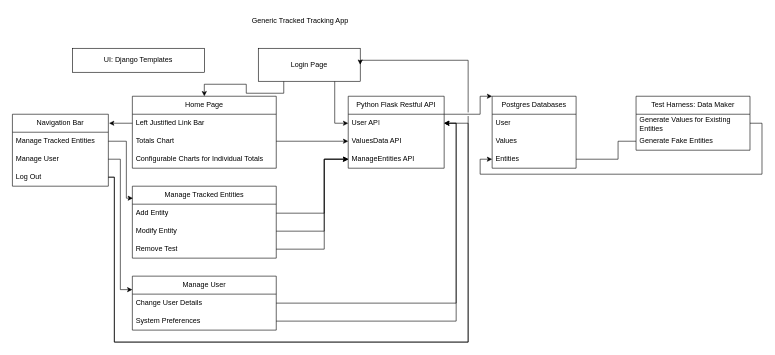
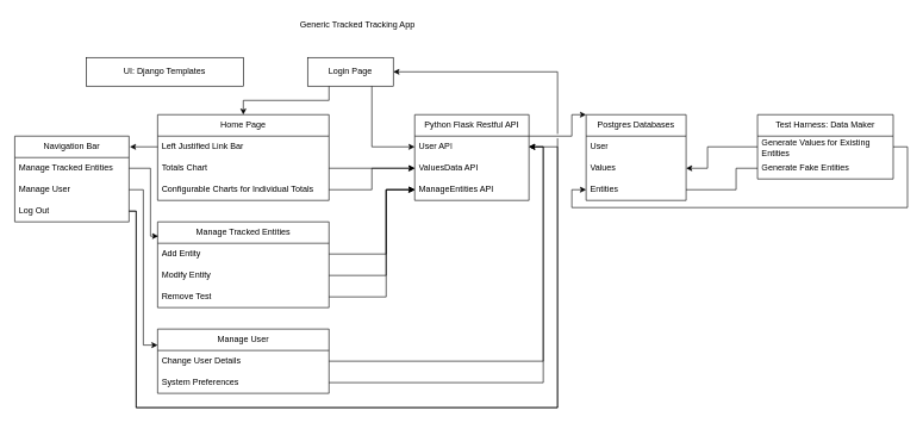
  <mxCell id="0" />
  <mxCell id="1" parent="0" />
  <mxCell id="2" value="Generic Tracked Tracking App" style="text;html=1;align=center;verticalAlign=middle;whiteSpace=wrap;rounded=0;" vertex="1" parent="1"><mxGeometry x="380" y="20" width="240" height="30" as="geometry" /></mxCell>
  <mxCell id="3" value="Home Page" style="swimlane;fontStyle=0;childLayout=stackLayout;horizontal=1;startSize=30;horizontalStack=0;resizeParent=1;resizeParentMax=0;resizeLast=0;collapsible=1;marginBottom=0;whiteSpace=wrap;html=1;" vertex="1" parent="1"><mxGeometry x="220" y="160" width="240" height="120" as="geometry" /></mxCell>
  <mxCell id="4" value="Left Justified Link Bar" style="text;strokeColor=none;fillColor=none;align=left;verticalAlign=middle;spacingLeft=4;spacingRight=4;overflow=hidden;points=[[0,0.5],[1,0.5]];portConstraint=eastwest;rotatable=0;whiteSpace=wrap;html=1;" vertex="1" parent="3"><mxGeometry y="30" width="240" height="30" as="geometry" /></mxCell>
  <mxCell id="5" value="&lt;div&gt;&lt;span style=&quot;background-color: transparent; color: light-dark(rgb(0, 0, 0), rgb(255, 255, 255));&quot;&gt;Totals Chart&lt;/span&gt;&lt;/div&gt;" style="text;strokeColor=none;fillColor=none;align=left;verticalAlign=middle;spacingLeft=4;spacingRight=4;overflow=hidden;points=[[0,0.5],[1,0.5]];portConstraint=eastwest;rotatable=0;whiteSpace=wrap;html=1;" vertex="1" parent="3"><mxGeometry y="60" width="240" height="30" as="geometry" /></mxCell>
  <mxCell id="6" value="Configurable Charts for Individual Totals" style="text;strokeColor=none;fillColor=none;align=left;verticalAlign=middle;spacingLeft=4;spacingRight=4;overflow=hidden;points=[[0,0.5],[1,0.5]];portConstraint=eastwest;rotatable=0;whiteSpace=wrap;html=1;" vertex="1" parent="3"><mxGeometry y="90" width="240" height="30" as="geometry" /></mxCell>
  <mxCell id="7" value="Navigation Bar" style="swimlane;fontStyle=0;childLayout=stackLayout;horizontal=1;startSize=30;horizontalStack=0;resizeParent=1;resizeParentMax=0;resizeLast=0;collapsible=1;marginBottom=0;whiteSpace=wrap;html=1;" vertex="1" parent="1"><mxGeometry y="190" width="160" height="120" as="geometry" x="20" /></mxCell>
  <mxCell id="8" value="Manage Tracked Entities" style="text;strokeColor=none;fillColor=none;align=left;verticalAlign=middle;spacingLeft=4;spacingRight=4;overflow=hidden;points=[[0,0.5],[1,0.5]];portConstraint=eastwest;rotatable=0;whiteSpace=wrap;html=1;" vertex="1" parent="7"><mxGeometry y="30" width="160" height="30" as="geometry" /></mxCell>
  <mxCell id="9" value="Manage User&amp;nbsp;" style="text;strokeColor=none;fillColor=none;align=left;verticalAlign=middle;spacingLeft=4;spacingRight=4;overflow=hidden;points=[[0,0.5],[1,0.5]];portConstraint=eastwest;rotatable=0;whiteSpace=wrap;html=1;" vertex="1" parent="7"><mxGeometry y="60" width="160" height="30" as="geometry" /></mxCell>
  <mxCell id="10" value="Log Out" style="text;strokeColor=none;fillColor=none;align=left;verticalAlign=middle;spacingLeft=4;spacingRight=4;overflow=hidden;points=[[0,0.5],[1,0.5]];portConstraint=eastwest;rotatable=0;whiteSpace=wrap;html=1;" vertex="1" parent="7"><mxGeometry y="90" width="160" height="30" as="geometry" /></mxCell>
  <mxCell id="11" value="" style="endArrow=classic;html=1;rounded=0;exitX=0;exitY=0.5;exitDx=0;exitDy=0;entryX=1.007;entryY=0.125;entryDx=0;entryDy=0;entryPerimeter=0;" edge="1" parent="1" source="4" target="7"><mxGeometry width="50" height="50" relative="1" as="geometry"><mxPoint x="380" y="320" as="sourcePoint" /><mxPoint x="430" y="270" as="targetPoint" /></mxGeometry></mxCell>
  <mxCell id="12" style="edgeStyle=orthogonalEdgeStyle;rounded=0;orthogonalLoop=1;jettySize=auto;html=1;exitX=0.25;exitY=1;exitDx=0;exitDy=0;entryX=0.5;entryY=0;entryDx=0;entryDy=0;" edge="1" parent="1" source="14" target="3"><mxGeometry relative="1" as="geometry" /></mxCell>
  <mxCell id="13" style="edgeStyle=orthogonalEdgeStyle;rounded=0;orthogonalLoop=1;jettySize=auto;html=1;exitX=0.75;exitY=1;exitDx=0;exitDy=0;entryX=0;entryY=0.5;entryDx=0;entryDy=0;" edge="1" parent="1" source="14" target="17"><mxGeometry relative="1" as="geometry" /></mxCell>
- <mxCell id="14" value="Login Page" style="rounded=0;whiteSpace=wrap;html=1;" vertex="1" parent="1"><mxGeometry x="430" y="80" width="170" height="55" as="geometry" /></mxCell>
+ <mxCell id="14" value="Login Page" style="rounded=0;whiteSpace=wrap;html=1;" vertex="1" parent="1"><mxGeometry x="430" y="80" width="120" height="40" as="geometry" /></mxCell>
  <mxCell id="15" style="edgeStyle=orthogonalEdgeStyle;rounded=0;orthogonalLoop=1;jettySize=auto;html=1;exitX=1;exitY=0.25;exitDx=0;exitDy=0;entryX=0;entryY=0;entryDx=0;entryDy=0;jumpStyle=gap;" edge="1" parent="1" source="16" target="39"><mxGeometry relative="1" as="geometry"><Array as="points"><mxPoint x="800" y="190" /><mxPoint x="800" y="160" /></Array></mxGeometry></mxCell>
  <mxCell id="16" value="Python Flask Restful API" style="swimlane;fontStyle=0;childLayout=stackLayout;horizontal=1;startSize=30;horizontalStack=0;resizeParent=1;resizeParentMax=0;resizeLast=0;collapsible=1;marginBottom=0;whiteSpace=wrap;html=1;" vertex="1" parent="1"><mxGeometry x="580" y="160" width="160" height="120" as="geometry"><mxRectangle x="560" y="150" width="170" height="30" as="alternateBounds" /></mxGeometry></mxCell>
  <mxCell id="17" value="User API" style="text;strokeColor=none;fillColor=none;align=left;verticalAlign=middle;spacingLeft=4;spacingRight=4;overflow=hidden;points=[[0,0.5],[1,0.5]];portConstraint=eastwest;rotatable=0;whiteSpace=wrap;html=1;" vertex="1" parent="16"><mxGeometry y="30" width="160" height="30" as="geometry" /></mxCell>
  <mxCell id="18" value="ValuesData API" style="text;strokeColor=none;fillColor=none;align=left;verticalAlign=middle;spacingLeft=4;spacingRight=4;overflow=hidden;points=[[0,0.5],[1,0.5]];portConstraint=eastwest;rotatable=0;whiteSpace=wrap;html=1;" vertex="1" parent="16"><mxGeometry y="60" width="160" height="30" as="geometry" /></mxCell>
  <mxCell id="19" value="ManageEntities API" style="text;strokeColor=none;fillColor=none;align=left;verticalAlign=middle;spacingLeft=4;spacingRight=4;overflow=hidden;points=[[0,0.5],[1,0.5]];portConstraint=eastwest;rotatable=0;whiteSpace=wrap;html=1;" vertex="1" parent="16"><mxGeometry y="90" width="160" height="30" as="geometry" /></mxCell>
  <mxCell id="20" value="UI: Django Templates" style="rounded=0;whiteSpace=wrap;html=1;" vertex="1" parent="1"><mxGeometry x="120" y="80" width="220" height="40" as="geometry" /></mxCell>
  <mxCell id="21" style="edgeStyle=orthogonalEdgeStyle;rounded=0;orthogonalLoop=1;jettySize=auto;html=1;exitX=1;exitY=0.5;exitDx=0;exitDy=0;entryX=0;entryY=0.5;entryDx=0;entryDy=0;" edge="1" parent="1" source="5" target="18"><mxGeometry relative="1" as="geometry" /></mxCell>
+ <mxCell id="22" style="edgeStyle=orthogonalEdgeStyle;rounded=0;orthogonalLoop=1;jettySize=auto;html=1;exitX=1;exitY=0.5;exitDx=0;exitDy=0;entryX=0;entryY=0.5;entryDx=0;entryDy=0;" edge="1" parent="1" source="6" target="18"><mxGeometry relative="1" as="geometry" /></mxCell>
  <mxCell id="23" value="Manage Tracked Entities" style="swimlane;fontStyle=0;childLayout=stackLayout;horizontal=1;startSize=30;horizontalStack=0;resizeParent=1;resizeParentMax=0;resizeLast=0;collapsible=1;marginBottom=0;whiteSpace=wrap;html=1;" vertex="1" parent="1"><mxGeometry x="220" y="310" width="240" height="120" as="geometry"><mxRectangle x="200" y="300" width="170" height="30" as="alternateBounds" /></mxGeometry></mxCell>
  <mxCell id="24" value="Add Entity" style="text;strokeColor=none;fillColor=none;align=left;verticalAlign=middle;spacingLeft=4;spacingRight=4;overflow=hidden;points=[[0,0.5],[1,0.5]];portConstraint=eastwest;rotatable=0;whiteSpace=wrap;html=1;" vertex="1" parent="23"><mxGeometry y="30" width="240" height="30" as="geometry" /></mxCell>
  <mxCell id="25" value="Modify Entity" style="text;strokeColor=none;fillColor=none;align=left;verticalAlign=middle;spacingLeft=4;spacingRight=4;overflow=hidden;points=[[0,0.5],[1,0.5]];portConstraint=eastwest;rotatable=0;whiteSpace=wrap;html=1;" vertex="1" parent="23"><mxGeometry y="60" width="240" height="30" as="geometry" /></mxCell>
  <mxCell id="26" value="Remove Test" style="text;strokeColor=none;fillColor=none;align=left;verticalAlign=middle;spacingLeft=4;spacingRight=4;overflow=hidden;points=[[0,0.5],[1,0.5]];portConstraint=eastwest;rotatable=0;whiteSpace=wrap;html=1;" vertex="1" parent="23"><mxGeometry y="90" width="240" height="30" as="geometry" /></mxCell>
  <mxCell id="27" style="edgeStyle=orthogonalEdgeStyle;rounded=0;orthogonalLoop=1;jettySize=auto;html=1;exitX=1;exitY=0.5;exitDx=0;exitDy=0;entryX=0;entryY=0.5;entryDx=0;entryDy=0;jumpStyle=gap;" edge="1" parent="1" source="24" target="19"><mxGeometry relative="1" as="geometry"><Array as="points"><mxPoint x="540" y="355" /><mxPoint x="540" y="265" /></Array></mxGeometry></mxCell>
  <mxCell id="28" style="edgeStyle=orthogonalEdgeStyle;rounded=0;orthogonalLoop=1;jettySize=auto;html=1;exitX=1;exitY=0.5;exitDx=0;exitDy=0;entryX=0;entryY=0.5;entryDx=0;entryDy=0;jumpStyle=gap;" edge="1" parent="1" source="25" target="19"><mxGeometry relative="1" as="geometry"><Array as="points"><mxPoint x="540" y="385" /><mxPoint x="540" y="265" /></Array></mxGeometry></mxCell>
  <mxCell id="29" style="edgeStyle=orthogonalEdgeStyle;rounded=0;orthogonalLoop=1;jettySize=auto;html=1;exitX=1;exitY=0.5;exitDx=0;exitDy=0;entryX=0;entryY=0.5;entryDx=0;entryDy=0;jumpStyle=gap;" edge="1" parent="1" source="26" target="19"><mxGeometry relative="1" as="geometry"><Array as="points"><mxPoint x="540" y="415" /><mxPoint x="540" y="265" /></Array></mxGeometry></mxCell>
  <mxCell id="30" style="edgeStyle=orthogonalEdgeStyle;rounded=0;orthogonalLoop=1;jettySize=auto;html=1;exitX=1;exitY=0.5;exitDx=0;exitDy=0;entryX=0.004;entryY=0.167;entryDx=0;entryDy=0;entryPerimeter=0;" edge="1" parent="1" source="8" target="23"><mxGeometry relative="1" as="geometry"><Array as="points"><mxPoint x="210" y="235" /><mxPoint x="210" y="330" /></Array></mxGeometry></mxCell>
  <mxCell id="31" value="Manage User" style="swimlane;fontStyle=0;childLayout=stackLayout;horizontal=1;startSize=30;horizontalStack=0;resizeParent=1;resizeParentMax=0;resizeLast=0;collapsible=1;marginBottom=0;whiteSpace=wrap;html=1;" vertex="1" parent="1"><mxGeometry x="220" y="460" width="240" height="90" as="geometry" /></mxCell>
  <mxCell id="32" value="Change User Details" style="text;strokeColor=none;fillColor=none;align=left;verticalAlign=middle;spacingLeft=4;spacingRight=4;overflow=hidden;points=[[0,0.5],[1,0.5]];portConstraint=eastwest;rotatable=0;whiteSpace=wrap;html=1;" vertex="1" parent="31"><mxGeometry y="30" width="240" height="30" as="geometry" /></mxCell>
  <mxCell id="33" value="System Preferences" style="text;strokeColor=none;fillColor=none;align=left;verticalAlign=middle;spacingLeft=4;spacingRight=4;overflow=hidden;points=[[0,0.5],[1,0.5]];portConstraint=eastwest;rotatable=0;whiteSpace=wrap;html=1;" vertex="1" parent="31"><mxGeometry y="60" width="240" height="30" as="geometry" /></mxCell>
  <mxCell id="34" style="edgeStyle=orthogonalEdgeStyle;rounded=0;orthogonalLoop=1;jettySize=auto;html=1;exitX=1;exitY=0.5;exitDx=0;exitDy=0;entryX=0;entryY=0.25;entryDx=0;entryDy=0;" edge="1" parent="1" source="9" target="31"><mxGeometry relative="1" as="geometry" /></mxCell>
  <mxCell id="35" style="edgeStyle=orthogonalEdgeStyle;rounded=0;orthogonalLoop=1;jettySize=auto;html=1;exitX=1;exitY=0.5;exitDx=0;exitDy=0;entryX=1;entryY=0.5;entryDx=0;entryDy=0;" edge="1" parent="1" source="32" target="17"><mxGeometry relative="1" as="geometry" /></mxCell>
  <mxCell id="36" style="edgeStyle=orthogonalEdgeStyle;rounded=0;orthogonalLoop=1;jettySize=auto;html=1;exitX=1;exitY=0.5;exitDx=0;exitDy=0;entryX=1;entryY=0.5;entryDx=0;entryDy=0;" edge="1" parent="1" source="33" target="17"><mxGeometry relative="1" as="geometry" /></mxCell>
  <mxCell id="37" style="edgeStyle=orthogonalEdgeStyle;rounded=0;orthogonalLoop=1;jettySize=auto;html=1;exitX=1;exitY=0.5;exitDx=0;exitDy=0;entryX=1;entryY=0.5;entryDx=0;entryDy=0;" edge="1" parent="1" source="10" target="17"><mxGeometry relative="1" as="geometry"><Array as="points"><mxPoint x="190" y="295" /><mxPoint x="190" y="570" /><mxPoint x="780" y="570" /><mxPoint x="780" y="205" /></Array></mxGeometry></mxCell>
  <mxCell id="38" style="edgeStyle=orthogonalEdgeStyle;rounded=0;orthogonalLoop=1;jettySize=auto;html=1;exitX=1;exitY=0.5;exitDx=0;exitDy=0;entryX=1;entryY=0.5;entryDx=0;entryDy=0;jumpStyle=gap;" edge="1" parent="1" source="10" target="14"><mxGeometry relative="1" as="geometry"><Array as="points"><mxPoint x="190" y="295" /><mxPoint x="190" y="570" /><mxPoint x="780" y="570" /><mxPoint x="780" y="100" /></Array></mxGeometry></mxCell>
  <mxCell id="39" value="Postgres Databases" style="swimlane;fontStyle=0;childLayout=stackLayout;horizontal=1;startSize=30;horizontalStack=0;resizeParent=1;resizeParentMax=0;resizeLast=0;collapsible=1;marginBottom=0;whiteSpace=wrap;html=1;" vertex="1" parent="1"><mxGeometry x="820" y="160" width="140" height="120" as="geometry" /></mxCell>
  <mxCell id="40" value="User" style="text;strokeColor=none;fillColor=none;align=left;verticalAlign=middle;spacingLeft=4;spacingRight=4;overflow=hidden;points=[[0,0.5],[1,0.5]];portConstraint=eastwest;rotatable=0;whiteSpace=wrap;html=1;" vertex="1" parent="39"><mxGeometry y="30" width="140" height="30" as="geometry" /></mxCell>
  <mxCell id="41" value="Values" style="text;strokeColor=none;fillColor=none;align=left;verticalAlign=middle;spacingLeft=4;spacingRight=4;overflow=hidden;points=[[0,0.5],[1,0.5]];portConstraint=eastwest;rotatable=0;whiteSpace=wrap;html=1;" vertex="1" parent="39"><mxGeometry y="60" width="140" height="30" as="geometry" /></mxCell>
  <mxCell id="42" value="Entities" style="text;strokeColor=none;fillColor=none;align=left;verticalAlign=middle;spacingLeft=4;spacingRight=4;overflow=hidden;points=[[0,0.5],[1,0.5]];portConstraint=eastwest;rotatable=0;whiteSpace=wrap;html=1;" vertex="1" parent="39"><mxGeometry y="90" width="140" height="30" as="geometry" /></mxCell>
  <mxCell id="43" value="Test Harness: Data Maker" style="swimlane;fontStyle=0;childLayout=stackLayout;horizontal=1;startSize=30;horizontalStack=0;resizeParent=1;resizeParentMax=0;resizeLast=0;collapsible=1;marginBottom=0;whiteSpace=wrap;html=1;" vertex="1" parent="1"><mxGeometry x="1060" y="160" width="190" height="90" as="geometry" /></mxCell>
  <mxCell id="44" value="Generate Values for Existing Entities" style="text;strokeColor=none;fillColor=none;align=left;verticalAlign=middle;spacingLeft=4;spacingRight=4;overflow=hidden;points=[[0,0.5],[1,0.5]];portConstraint=eastwest;rotatable=0;whiteSpace=wrap;html=1;" vertex="1" parent="43"><mxGeometry y="30" width="190" height="30" as="geometry" /></mxCell>
  <mxCell id="45" value="Generate Fake Entities" style="text;strokeColor=none;fillColor=none;align=left;verticalAlign=middle;spacingLeft=4;spacingRight=4;overflow=hidden;points=[[0,0.5],[1,0.5]];portConstraint=eastwest;rotatable=0;whiteSpace=wrap;html=1;" vertex="1" parent="43"><mxGeometry y="60" width="190" height="30" as="geometry" /></mxCell>
  <mxCell id="46" style="edgeStyle=orthogonalEdgeStyle;rounded=0;orthogonalLoop=1;jettySize=auto;html=1;exitX=0;exitY=0.5;exitDx=0;exitDy=0;entryX=1;entryY=0.5;entryDx=0;entryDy=0;endArrow=none;" edge="1" parent="1" source="45" target="42"><mxGeometry relative="1" as="geometry"><Array as="points"><mxPoint x="1030" y="235" /><mxPoint x="1030" y="265" /></Array></mxGeometry></mxCell>
+ <mxCell id="47" style="edgeStyle=orthogonalEdgeStyle;rounded=0;orthogonalLoop=1;jettySize=auto;html=1;exitX=0;exitY=0.5;exitDx=0;exitDy=0;" edge="1" parent="1" source="44" target="41"><mxGeometry relative="1" as="geometry"><Array as="points"><mxPoint x="990" y="205" /><mxPoint x="990" y="235" /></Array></mxGeometry></mxCell>
  <mxCell id="48" style="edgeStyle=orthogonalEdgeStyle;rounded=0;orthogonalLoop=1;jettySize=auto;html=1;exitX=1;exitY=0.5;exitDx=0;exitDy=0;entryX=0;entryY=0.5;entryDx=0;entryDy=0;" edge="1" parent="1" source="44" target="42"><mxGeometry relative="1" as="geometry"><Array as="points"><mxPoint x="1270" y="205" /><mxPoint x="1270" y="290" /><mxPoint x="800" y="290" /><mxPoint x="800" y="265" /></Array></mxGeometry></mxCell>
